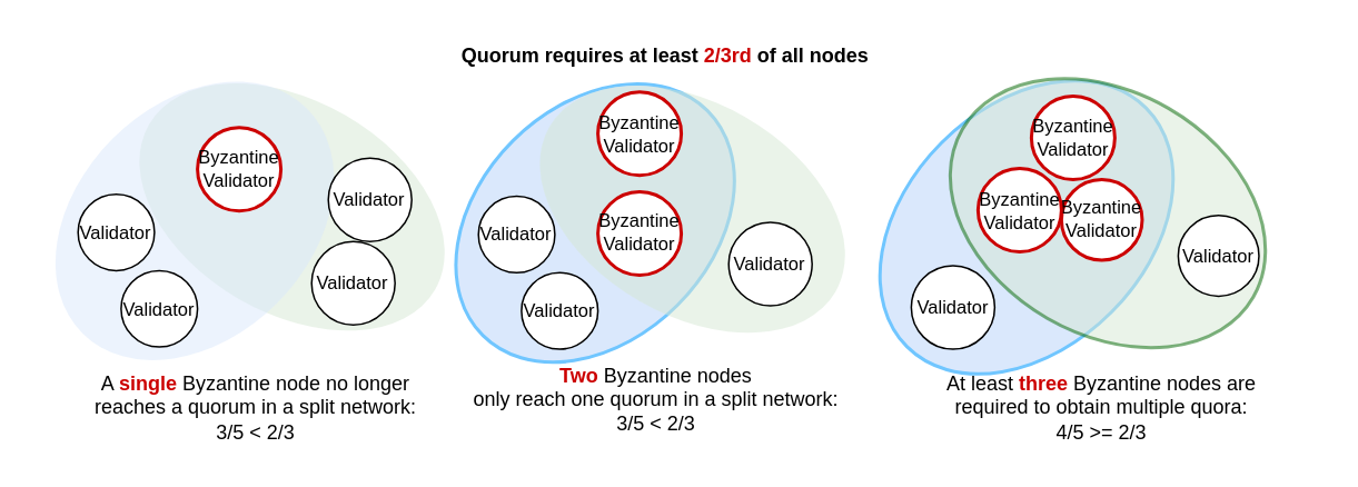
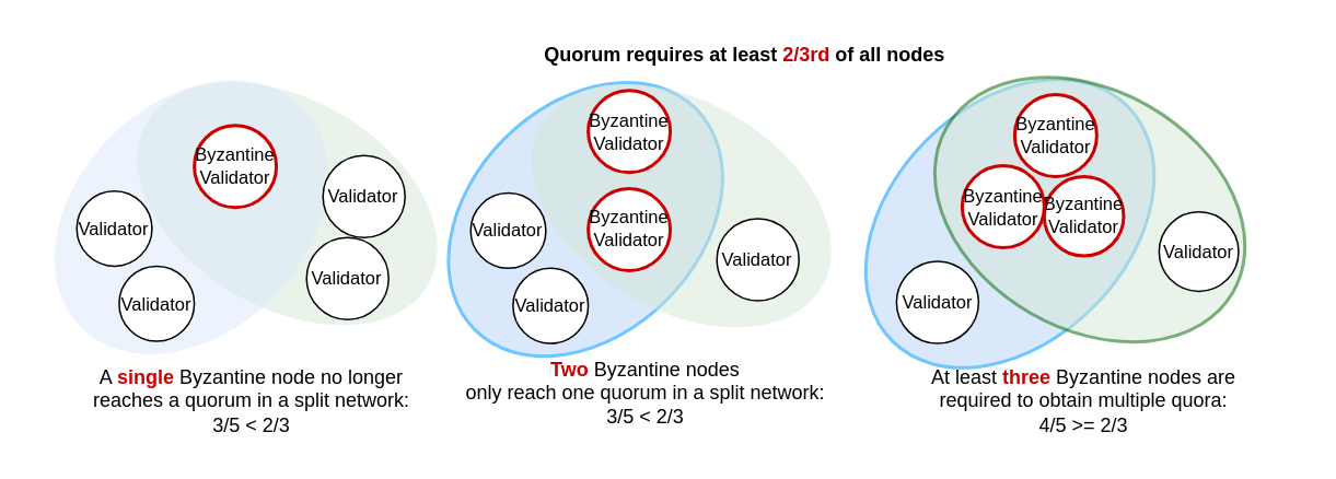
  <mxCell id="0" />
  <mxCell id="1" parent="0" />
  <mxCell id="2" value="" style="ellipse;whiteSpace=wrap;html=1;rotation=-45;fillColor=#dae8fc;strokeWidth=2;strokeColor=#70C6FF;" parent="1" vertex="1"><mxGeometry x="512.55" y="63.9" width="202.56" height="143.87" as="geometry" /></mxCell>
  <mxCell id="3" value="" style="ellipse;whiteSpace=wrap;html=1;rotation=30;fillColor=#d5e8d4;opacity=50;strokeColor=#006600;strokeWidth=2;" parent="1" vertex="1"><mxGeometry x="561.87" y="54.66" width="201.34" height="145.36" as="geometry" /></mxCell>
  <mxCell id="4" value="" style="ellipse;whiteSpace=wrap;html=1;rotation=-45;fillColor=#dae8fc;strokeColor=#70C6FF;strokeWidth=2;" vertex="1" parent="1"><mxGeometry x="260" y="63.52" width="190.49" height="139.44" as="geometry" /></mxCell>
  <mxCell id="5" value="&lt;span style=&quot;font-size: 11px;&quot;&gt;Byzantine&lt;/span&gt;&lt;br style=&quot;font-size: 11px;&quot;&gt;&lt;span style=&quot;font-size: 11px;&quot;&gt;Validator&lt;/span&gt;" style="ellipse;whiteSpace=wrap;html=1;aspect=fixed;strokeColor=#CC0000;strokeWidth=2;fontSize=11;" parent="1" vertex="1"><mxGeometry x="616.75" y="57.13" width="50" height="50" as="geometry" /></mxCell>
  <mxCell id="6" value="&lt;span style=&quot;font-size: 11px;&quot;&gt;Byzantine&lt;/span&gt;&lt;br style=&quot;font-size: 11px;&quot;&gt;&lt;span style=&quot;font-size: 11px;&quot;&gt;Validator&lt;/span&gt;" style="ellipse;whiteSpace=wrap;html=1;aspect=fixed;strokeColor=#CC0000;strokeWidth=2;fontSize=11;" parent="1" vertex="1"><mxGeometry x="634.75" y="107.13" width="48.39" height="48.39" as="geometry" /></mxCell>
  <mxCell id="7" value="Validator" style="ellipse;whiteSpace=wrap;html=1;aspect=fixed;fontSize=11;" parent="1" vertex="1"><mxGeometry x="544.75" y="158.89" width="50" height="50" as="geometry" /></mxCell>
  <mxCell id="8" value="" style="ellipse;whiteSpace=wrap;html=1;rotation=30;fillColor=#d5e8d4;strokeColor=none;opacity=50;" parent="1" vertex="1"><mxGeometry x="74.57" y="60" width="197.98" height="127.31" as="geometry" /></mxCell>
  <mxCell id="9" value="" style="ellipse;whiteSpace=wrap;html=1;rotation=-45;fillColor=#dae8fc;strokeColor=none;opacity=50;" parent="1" vertex="1"><mxGeometry x="20" y="62.25" width="190.49" height="139.44" as="geometry" /></mxCell>
  <mxCell id="10" value="&lt;span style=&quot;font-size: 11px;&quot;&gt;Byzantine&lt;/span&gt;&lt;br style=&quot;font-size: 11px;&quot;&gt;&lt;span style=&quot;font-size: 11px;&quot;&gt;Validator&lt;/span&gt;" style="ellipse;whiteSpace=wrap;html=1;aspect=fixed;strokeColor=#CC0000;strokeWidth=2;fontSize=11;" parent="1" vertex="1"><mxGeometry x="116.9" y="75.96" width="50" height="50" as="geometry" /></mxCell>
  <mxCell id="11" value="Validator" style="ellipse;whiteSpace=wrap;html=1;aspect=fixed;fontSize=11;" parent="1" vertex="1"><mxGeometry x="195.3" y="94.35" width="50" height="50" as="geometry" /></mxCell>
  <mxCell id="12" value="Validator" style="ellipse;whiteSpace=wrap;html=1;aspect=fixed;fontSize=11;" parent="1" vertex="1"><mxGeometry x="71.1" y="161.76" width="45.8" height="45.8" as="geometry" /></mxCell>
  <mxCell id="13" value="Validator" style="ellipse;whiteSpace=wrap;html=1;aspect=fixed;fontSize=11;" parent="1" vertex="1"><mxGeometry x="45.3" y="115.96" width="45.8" height="45.8" as="geometry" /></mxCell>
  <mxCell id="14" value="Validator" style="ellipse;whiteSpace=wrap;html=1;aspect=fixed;fontSize=11;" parent="1" vertex="1"><mxGeometry x="185.3" y="144.35" width="50" height="50" as="geometry" /></mxCell>
- <mxCell id="15" value="&lt;b&gt;Quorum requires at least&amp;nbsp;&lt;font color=&quot;#cc0000&quot;&gt;2/3rd&amp;nbsp;&lt;/font&gt;&lt;/b&gt;&lt;b&gt;of all nodes&lt;/b&gt;" style="text;html=1;strokeColor=none;fillColor=none;align=center;verticalAlign=middle;whiteSpace=wrap;rounded=0;opacity=50;" parent="1" vertex="1"><mxGeometry x="45.3" y="20" width="704.7" height="25.96" as="geometry" /></mxCell>
+ <mxCell id="15" value="&lt;b&gt;Quorum requires at least&amp;nbsp;&lt;font color=&quot;#cc0000&quot;&gt;2/3rd&amp;nbsp;&lt;/font&gt;&lt;/b&gt;&lt;b&gt;of all nodes&lt;/b&gt;" style="text;html=1;strokeColor=none;fillColor=none;align=center;verticalAlign=middle;whiteSpace=wrap;rounded=0;opacity=50;" parent="1" vertex="1"><mxGeometry x="100.3" y="20" width="704.7" height="25.96" as="geometry" /></mxCell>
  <mxCell id="16" value="A &lt;b&gt;&lt;font color=&quot;#cc0000&quot;&gt;single &lt;/font&gt;&lt;/b&gt;Byzantine node no longer &lt;br&gt;reaches a quorum in a split network: &lt;br&gt;3/5 &amp;lt; 2/3" style="text;html=1;strokeColor=none;fillColor=none;align=center;verticalAlign=middle;whiteSpace=wrap;rounded=0;opacity=50;" parent="1" vertex="1"><mxGeometry x="20" y="217.56" width="264" height="52.44" as="geometry" /></mxCell>
  <mxCell id="17" value="At least &lt;b&gt;&lt;font color=&quot;#cc0000&quot;&gt;three&lt;/font&gt;&lt;/b&gt; Byzantine nodes are &lt;br&gt;required to obtain multiple quora:&lt;br&gt;4/5 &amp;gt;= 2/3" style="text;html=1;strokeColor=none;fillColor=none;align=center;verticalAlign=middle;whiteSpace=wrap;rounded=0;opacity=50;" parent="1" vertex="1"><mxGeometry x="526.95" y="223.78" width="264" height="40" as="geometry" /></mxCell>
  <mxCell id="18" value="Validator" style="ellipse;whiteSpace=wrap;html=1;aspect=fixed;fontSize=11;" parent="1" vertex="1"><mxGeometry x="704.75" y="128.74" width="48.39" height="48.39" as="geometry" /></mxCell>
  <mxCell id="19" value="&lt;span style=&quot;font-size: 11px;&quot;&gt;Byzantine&lt;/span&gt;&lt;br style=&quot;font-size: 11px;&quot;&gt;&lt;span style=&quot;font-size: 11px;&quot;&gt;Validator&lt;/span&gt;" style="ellipse;whiteSpace=wrap;html=1;aspect=fixed;strokeColor=#CC0000;strokeWidth=2;fontSize=11;" vertex="1" parent="1"><mxGeometry x="584.75" y="100.52" width="50" height="50" as="geometry" /></mxCell>
  <mxCell id="20" value="" style="ellipse;whiteSpace=wrap;html=1;rotation=30;fillColor=#d5e8d4;strokeColor=none;opacity=50;" vertex="1" parent="1"><mxGeometry x="314.57" y="61.27" width="197.98" height="127.31" as="geometry" /></mxCell>
  <mxCell id="21" value="&lt;span style=&quot;font-size: 11px;&quot;&gt;Byzantine&lt;/span&gt;&lt;br style=&quot;font-size: 11px;&quot;&gt;&lt;span style=&quot;font-size: 11px;&quot;&gt;Validator&lt;/span&gt;" style="ellipse;whiteSpace=wrap;html=1;aspect=fixed;strokeColor=#CC0000;strokeWidth=2;fontSize=11;" vertex="1" parent="1"><mxGeometry x="356.9" y="54.66" width="50" height="50" as="geometry" /></mxCell>
  <mxCell id="22" value="Validator" style="ellipse;whiteSpace=wrap;html=1;aspect=fixed;fontSize=11;" vertex="1" parent="1"><mxGeometry x="435.3" y="132.88" width="50" height="50" as="geometry" /></mxCell>
  <mxCell id="23" value="Validator" style="ellipse;whiteSpace=wrap;html=1;aspect=fixed;fontSize=11;" vertex="1" parent="1"><mxGeometry x="311.1" y="163.03" width="45.8" height="45.8" as="geometry" /></mxCell>
  <mxCell id="24" value="Validator" style="ellipse;whiteSpace=wrap;html=1;aspect=fixed;fontSize=11;" vertex="1" parent="1"><mxGeometry x="285.3" y="117.23" width="45.8" height="45.8" as="geometry" /></mxCell>
  <mxCell id="25" value="&lt;b&gt;&lt;font color=&quot;#cc0000&quot;&gt;Two &lt;/font&gt;&lt;/b&gt;Byzantine nodes&lt;br&gt;only reach one quorum in a split network:&lt;br&gt;3/5 &amp;lt; 2/3" style="text;html=1;strokeColor=none;fillColor=none;align=center;verticalAlign=middle;whiteSpace=wrap;rounded=0;opacity=50;" vertex="1" parent="1"><mxGeometry x="260" y="218.83" width="264" height="40" as="geometry" /></mxCell>
  <mxCell id="26" value="&lt;span style=&quot;font-size: 11px;&quot;&gt;Byzantine&lt;/span&gt;&lt;br style=&quot;font-size: 11px;&quot;&gt;&lt;span style=&quot;font-size: 11px;&quot;&gt;Validator&lt;/span&gt;" style="ellipse;whiteSpace=wrap;html=1;aspect=fixed;strokeColor=#CC0000;strokeWidth=2;fontSize=11;" vertex="1" parent="1"><mxGeometry x="356.9" y="114.48" width="50" height="50" as="geometry" /></mxCell>
